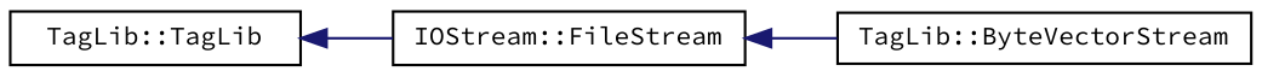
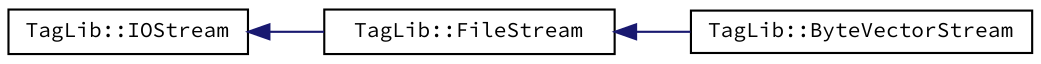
  digraph {
    fontname="Source Code Pro"
    rankdir=LR
    node [color=black fillcolor=white fontname="Source Code Pro" fontsize=10 shape=record style=filled]
    edge [color=midnightblue dir=back fontname="Source Code Pro" fontsize=10 labelfontname=Helvetica labelfontsize=10 style=solid]
-   n1 [height=0.2 label="TagLib::TagLib" width=0.4]
-   n2 [height=0.2 label="IOStream::FileStream" width=0.4]
+   n1 [height=0.2 label="TagLib::IOStream" width=0.4]
+   n2 [height=0.2 label="TagLib::FileStream" width=0.4]
    n3 [height=0.2 label="TagLib::ByteVectorStream" width=0.4]
    n1 -> n2
    n2 -> n3
  }
